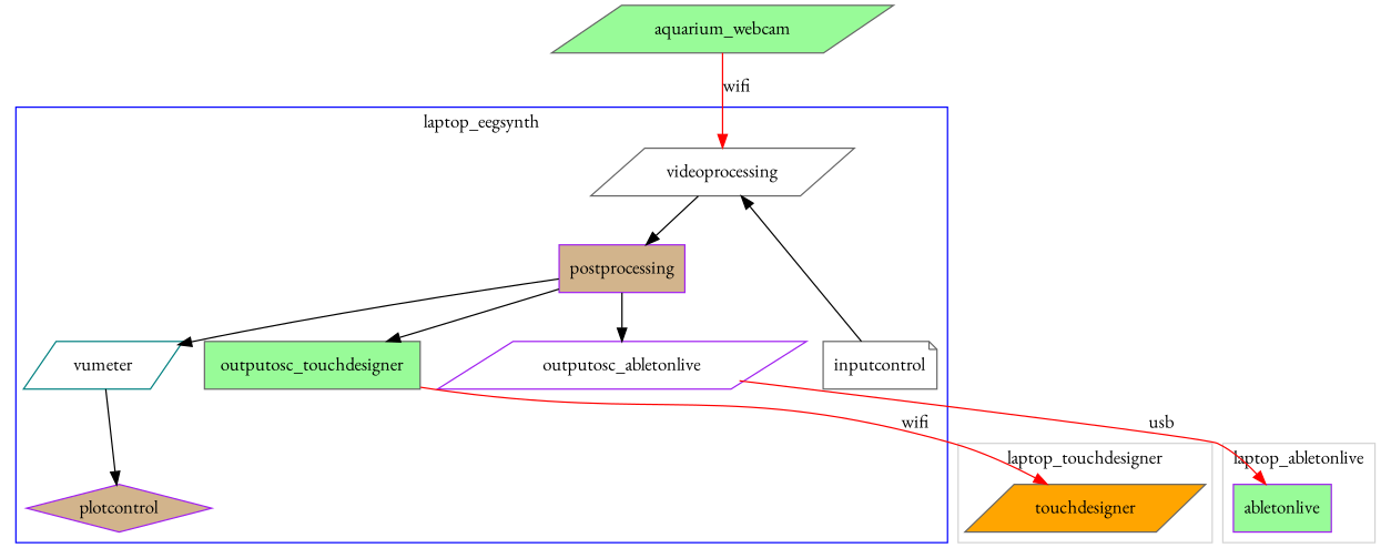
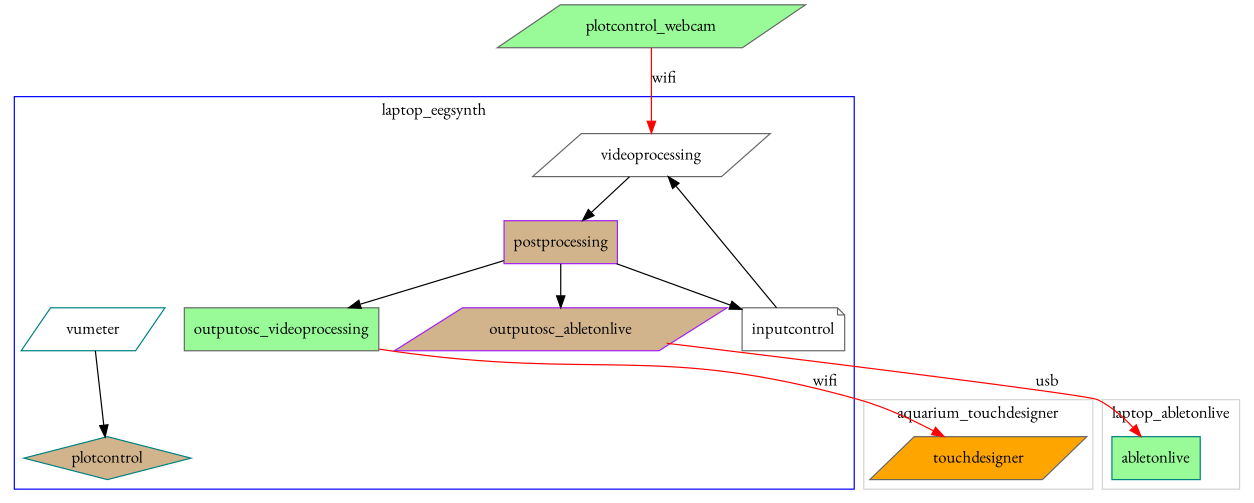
  digraph {
    fontname="EB Garamond"
    node [color=gray40 fillcolor=white fontname="EB Garamond" shape=parallelogram style=filled]
    edge [fontname="EB Garamond"]
    videoprocessing
    postprocessing [color=purple fillcolor=tan shape=box]
-   plotcontrol [color=purple fillcolor=tan shape=diamond]
+   plotcontrol [color=teal fillcolor=tan shape=diamond]
    vumeter [color=teal]
-   outputosc_touchdesigner [fillcolor=palegreen shape=box]
-   outputosc_abletonlive [color=purple]
+   outputosc_touchdesigner [fillcolor=palegreen shape=box label=outputosc_videoprocessing]
+   outputosc_abletonlive [color=purple fillcolor=tan]
    inputcontrol [shape=note]
    touchdesigner [fillcolor=orange]
-   abletonlive [color=purple fillcolor=palegreen shape=box]
-   aquarium_webcam [fillcolor=palegreen]
+   abletonlive [color=teal fillcolor=palegreen shape=box]
+   aquarium_webcam [fillcolor=palegreen label=plotcontrol_webcam]
    subgraph cluster_1 {
      color=blue
      label=laptop_eegsynth
      videoprocessing
      postprocessing
      plotcontrol
      vumeter
      outputosc_touchdesigner
      outputosc_abletonlive
      inputcontrol
    }
    subgraph cluster_2 {
      color=lightgrey
-     label=laptop_touchdesigner
+     label=aquarium_touchdesigner
      touchdesigner
    }
    subgraph cluster_3 {
      color=lightgrey
      label=laptop_abletonlive
      abletonlive
    }
    videoprocessing -> postprocessing
-   postprocessing -> vumeter
+   postprocessing -> inputcontrol
    postprocessing -> outputosc_touchdesigner
    postprocessing -> outputosc_abletonlive
    vumeter -> plotcontrol
    outputosc_touchdesigner -> touchdesigner [color=red label=wifi]
    outputosc_abletonlive -> abletonlive [color=red label=usb]
    inputcontrol -> videoprocessing
    aquarium_webcam -> videoprocessing [color=red label=wifi]
  }
